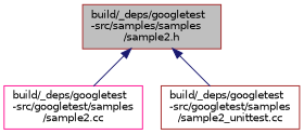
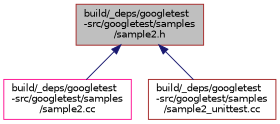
  digraph {
    node [color=brown fillcolor=white fontname=Helvetica fontsize=10 shape=record style=filled]
    edge [color=midnightblue dir=back fontname=Helvetica fontsize=10 labelfontname=Helvetica labelfontsize=10 style=solid]
-   n1 [fillcolor=grey75 fontcolor=black height=0.2 label="build/_deps/googletest\l-src/samples/samples\l/sample2.h" width=0.4]
+   n1 [fillcolor=grey75 fontcolor=black height=0.2 label="build/_deps/googletest\l-src/googletest/samples\l/sample2.h" width=0.4]
    n2 [color=deeppink height=0.2 label="build/_deps/googletest\l-src/googletest/samples\l/sample2.cc" width=0.4]
    n3 [height=0.2 label="build/_deps/googletest\l-src/googletest/samples\l/sample2_unittest.cc" width=0.4]
    n1 -> n2
    n1 -> n3
  }
